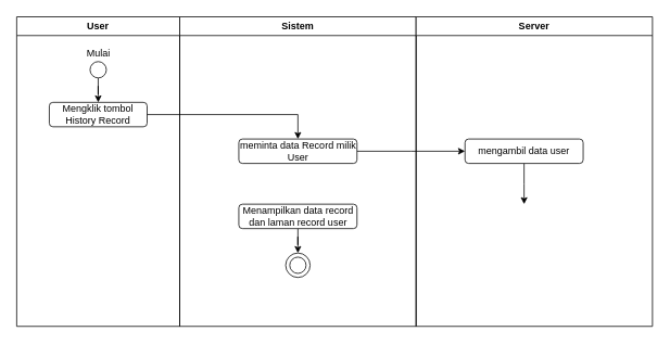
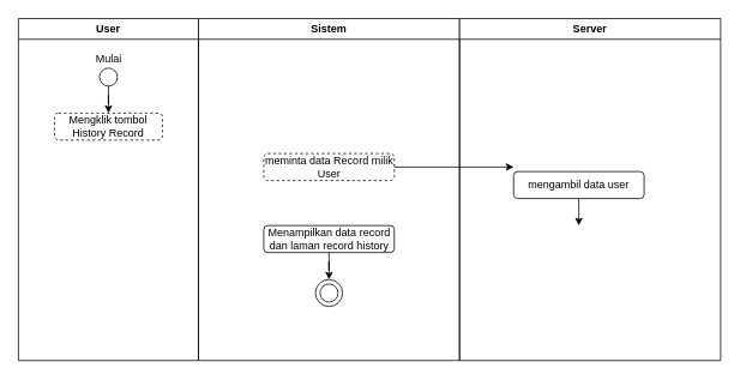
  <mxCell id="0" />
  <mxCell id="1" parent="0" />
  <mxCell id="2" value="User" style="swimlane;whiteSpace=wrap;html=1;" parent="1" vertex="1"><mxGeometry x="20" y="20" width="200" height="380" as="geometry" /></mxCell>
  <mxCell id="3" value="" style="edgeStyle=orthogonalEdgeStyle;rounded=0;orthogonalLoop=1;jettySize=auto;html=1;" parent="2" source="4" target="5" edge="1"><mxGeometry relative="1" as="geometry" /></mxCell>
  <mxCell id="4" value="" style="ellipse;whiteSpace=wrap;html=1;aspect=fixed;color=black;" parent="2" vertex="1"><mxGeometry x="90" y="55" width="20" height="20" as="geometry" /></mxCell>
- <mxCell id="5" value="Mengklik tombol History Record" style="rounded=1;whiteSpace=wrap;html=1;" parent="2" vertex="1"><mxGeometry x="40" y="105" width="120" height="30" as="geometry" /></mxCell>
+ <mxCell id="5" value="Mengklik tombol History Record" style="rounded=1;whiteSpace=wrap;html=1;dashed=1;" parent="2" vertex="1"><mxGeometry x="40" y="105" width="120" height="30" as="geometry" /></mxCell>
  <mxCell id="6" value="Mulai" style="text;html=1;align=center;verticalAlign=middle;resizable=0;points=[];autosize=1;strokeColor=none;fillColor=none;" parent="2" vertex="1"><mxGeometry x="75" y="30" width="50" height="30" as="geometry" /></mxCell>
  <mxCell id="7" value="Sistem" style="swimlane;whiteSpace=wrap;html=1;" parent="1" vertex="1"><mxGeometry x="220" y="20" width="290" height="380" as="geometry" /></mxCell>
  <mxCell id="8" style="edgeStyle=orthogonalEdgeStyle;rounded=0;orthogonalLoop=1;jettySize=auto;html=1;" parent="7" source="9" edge="1"><mxGeometry relative="1" as="geometry"><mxPoint x="350" y="165" as="targetPoint" /></mxGeometry></mxCell>
- <mxCell id="9" value="meminta data Record milik User" style="rounded=1;whiteSpace=wrap;html=1;" parent="7" vertex="1"><mxGeometry x="72.5" y="150" width="145" height="30" as="geometry" /></mxCell>
+ <mxCell id="9" value="meminta data Record milik User" style="rounded=1;whiteSpace=wrap;html=1;dashed=1;" parent="7" vertex="1"><mxGeometry x="72.5" y="150" width="145" height="30" as="geometry" /></mxCell>
  <mxCell id="10" style="edgeStyle=orthogonalEdgeStyle;rounded=0;orthogonalLoop=1;jettySize=auto;html=1;entryX=0.5;entryY=0;entryDx=0;entryDy=0;" parent="7" source="11" target="12" edge="1"><mxGeometry relative="1" as="geometry" /></mxCell>
- <mxCell id="11" value="Menampilkan data record dan laman record user" style="rounded=1;whiteSpace=wrap;html=1;" parent="7" vertex="1"><mxGeometry x="72.5" y="230" width="145" height="30" as="geometry" /></mxCell>
+ <mxCell id="11" value="Menampilkan data record dan laman record history" style="rounded=1;whiteSpace=wrap;html=1;" parent="7" vertex="1"><mxGeometry x="72.5" y="230" width="145" height="30" as="geometry" /></mxCell>
  <mxCell id="12" value="" style="ellipse;whiteSpace=wrap;html=1;aspect=fixed;color=black;" parent="7" vertex="1"><mxGeometry x="130" y="290" width="30" height="30" as="geometry" /></mxCell>
  <mxCell id="13" value="" style="ellipse;whiteSpace=wrap;html=1;aspect=fixed;color=black;" parent="7" vertex="1"><mxGeometry x="135" y="295" width="20" height="20" as="geometry" /></mxCell>
  <mxCell id="14" value="Server" style="swimlane;whiteSpace=wrap;html=1;" parent="1" vertex="1"><mxGeometry x="510" y="20" width="290" height="380" as="geometry" /></mxCell>
  <mxCell id="15" style="edgeStyle=orthogonalEdgeStyle;rounded=0;orthogonalLoop=1;jettySize=auto;html=1;" parent="14" source="16" edge="1"><mxGeometry relative="1" as="geometry"><mxPoint x="132.5" y="230" as="targetPoint" /></mxGeometry></mxCell>
- <mxCell id="16" value="mengambil data user" style="rounded=1;whiteSpace=wrap;html=1;" parent="14" vertex="1"><mxGeometry x="60" y="150" width="145" height="30" as="geometry" /></mxCell>
- <mxCell id="17" style="edgeStyle=orthogonalEdgeStyle;rounded=0;orthogonalLoop=1;jettySize=auto;html=1;entryX=0.5;entryY=0;entryDx=0;entryDy=0;" parent="1" source="5" target="9" edge="1"><mxGeometry relative="1" as="geometry"><mxPoint x="280" y="140" as="targetPoint" /></mxGeometry></mxCell>
+ <mxCell id="16" value="mengambil data user" style="rounded=1;whiteSpace=wrap;html=1;" parent="14" vertex="1"><mxGeometry x="60" y="170" width="145" height="30" as="geometry" /></mxCell>
